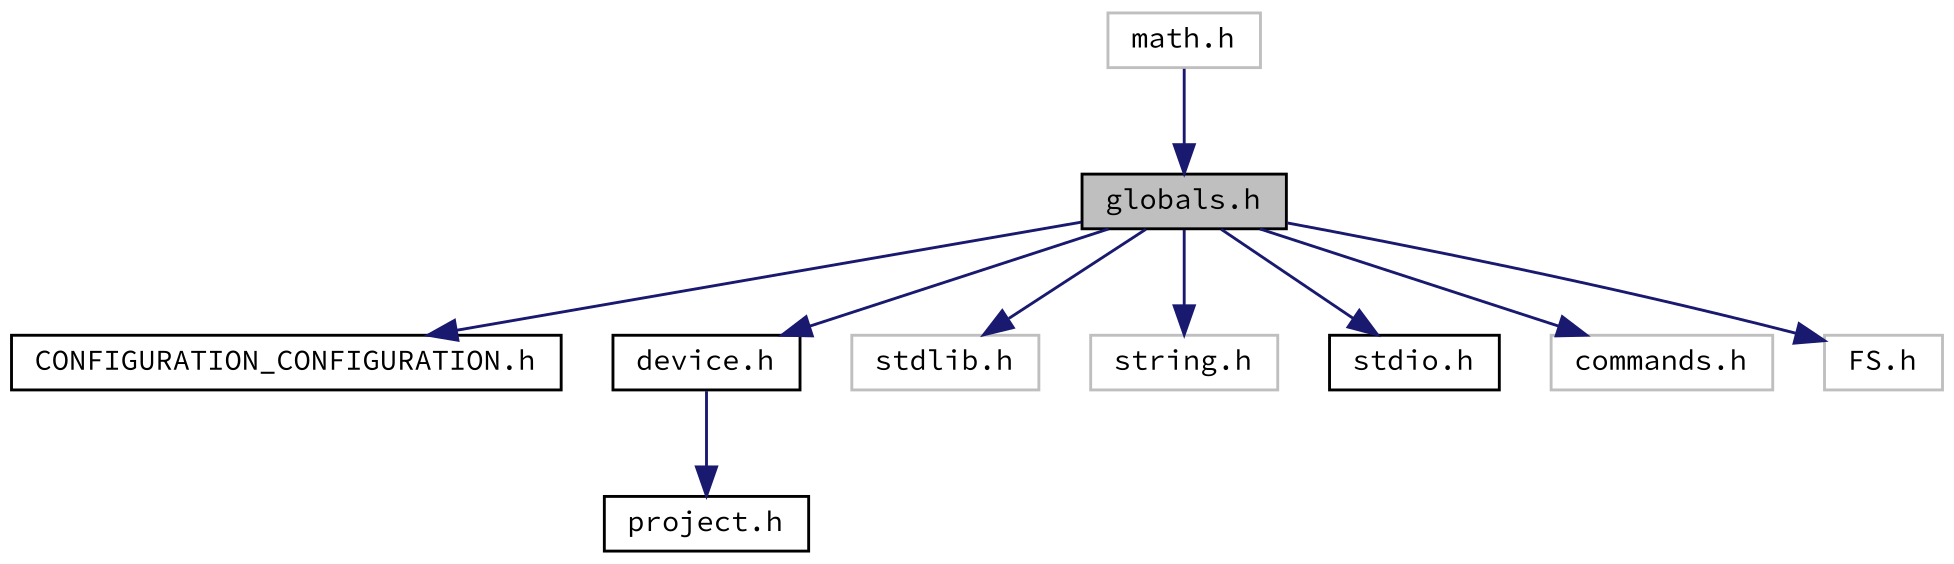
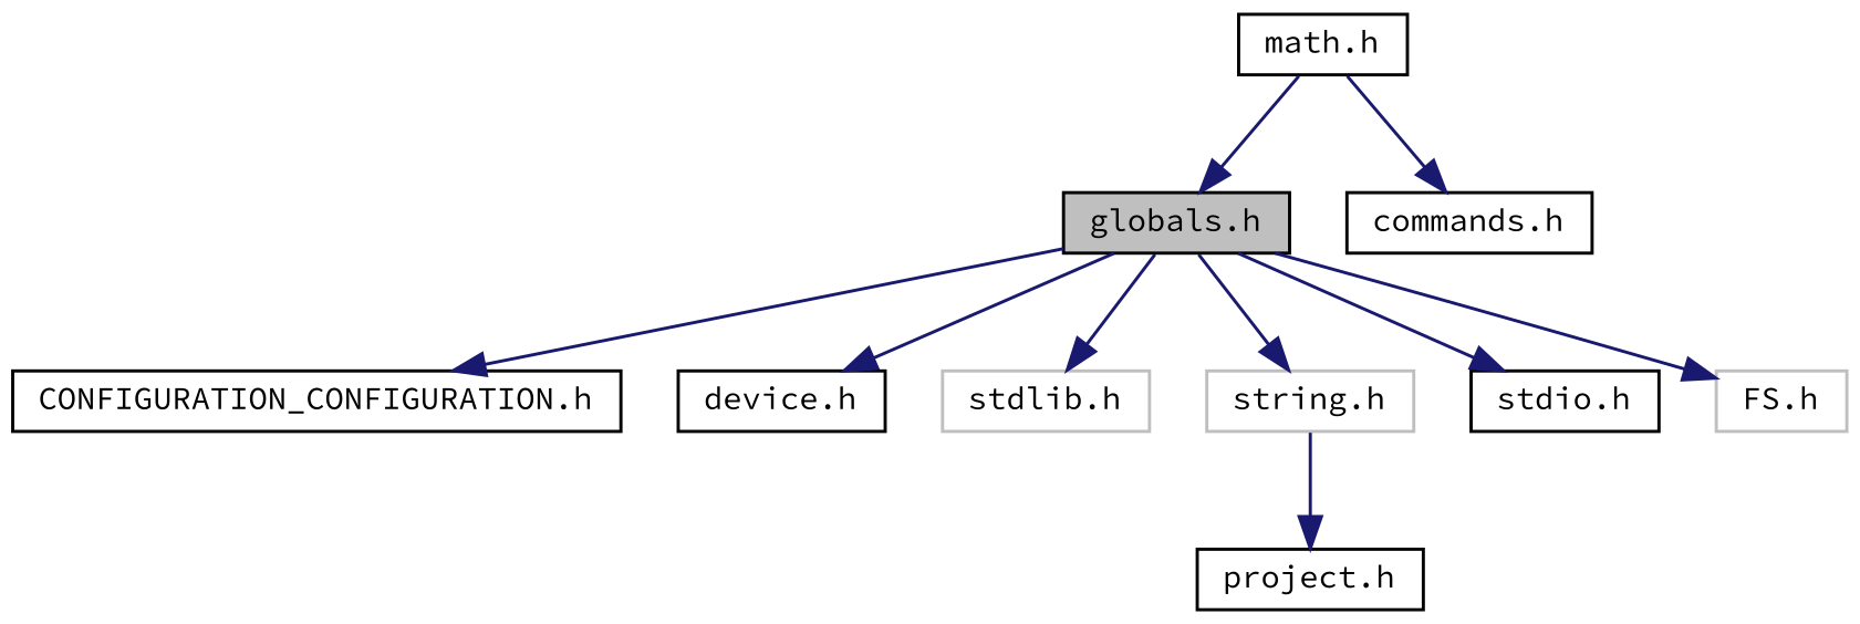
  digraph {
    fontname="Source Code Pro"
    node [color=black fillcolor=white fontname="Source Code Pro" fontsize=10 shape=record style=filled]
    edge [color=midnightblue fontname="Source Code Pro" fontsize=10 labelfontname=Helvetica labelfontsize=10 style=solid]
    n1 [fillcolor=grey75 fontcolor=black height=0.2 label="globals.h" width=0.4]
    n2 [height=0.2 label="CONFIGURATION_CONFIGURATION.h" width=0.4]
    n3 [height=0.2 label="device.h" width=0.4]
    n4 [color=grey75 height=0.2 label="stdlib.h" width=0.4]
    n5 [color=grey75 height=0.2 label="string.h" width=0.4]
    n6 [height=0.2 label="stdio.h" width=0.4]
-   n7 [color=grey75 height=0.2 label="commands.h" width=0.4]
+   n7 [height=0.2 label="commands.h" width=0.4]
    n8 [color=grey75 height=0.2 label="FS.h" width=0.4]
    n9 [height=0.2 label="project.h" width=0.4]
-   n10 [color=grey75 height=0.2 label="math.h" width=0.4]
+   n10 [height=0.2 label="math.h" width=0.4]
    n1 -> n2
    n1 -> n3
    n1 -> n4
    n1 -> n5
    n1 -> n6
-   n1 -> n7
+   n10 -> n7
    n1 -> n8
-   n3 -> n9
+   n5 -> n9
    n10 -> n1
  }
